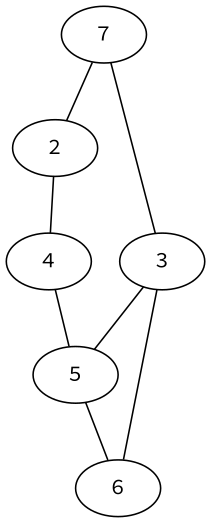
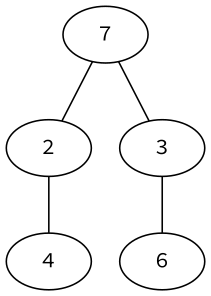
  digraph {
    fontname="Source Code Pro"
    node [fontname="Source Code Pro"]
    edge [color=black dir=none fontname="Source Code Pro"]
    n1 [label=7]
    2
    3
    4
-   5
    6
    subgraph sub_1 {
      n1
      2
      3
      4
-     5
      6
    }
    subgraph sub_2 {
    }
    n1 -> 2
    n1 -> 3
    2 -> 4
-   3 -> 5
    3 -> 6
-   4 -> 5
-   5 -> 6
  }
